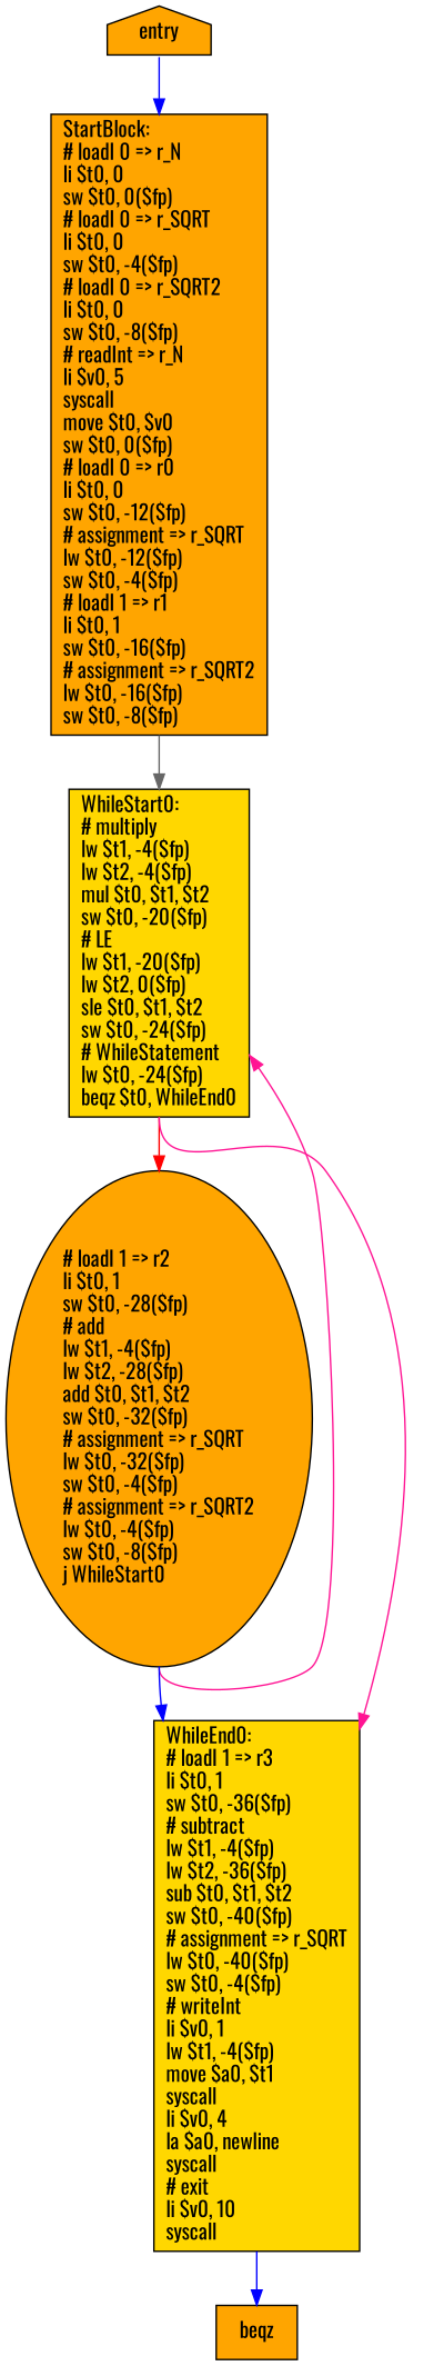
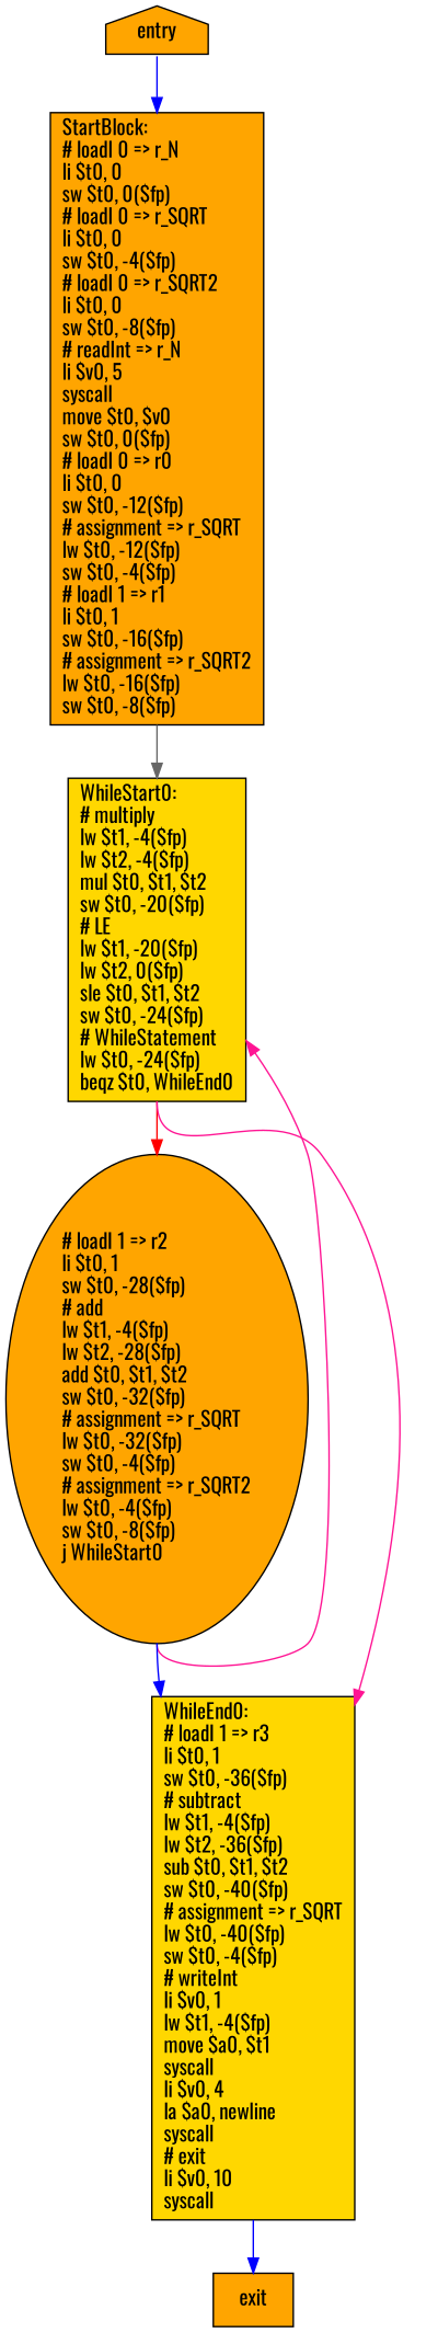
  digraph {
    fontname=Oswald
    node [fillcolor=orange shape=box style=filled fontname=Oswald]
    edge [tailport=s color=blue fontname=Oswald]
    n1 [label="StartBlock:\l# loadI 0 => r_N\lli $t0, 0\lsw $t0, 0($fp)\l# loadI 0 => r_SQRT\lli $t0, 0\lsw $t0, -4($fp)\l# loadI 0 => r_SQRT2\lli $t0, 0\lsw $t0, -8($fp)\l# readInt => r_N\lli $v0, 5\lsyscall\lmove $t0, $v0\lsw $t0, 0($fp)\l# loadI 0 => r0\lli $t0, 0\lsw $t0, -12($fp)\l# assignment => r_SQRT\llw $t0, -12($fp)\lsw $t0, -4($fp)\l# loadI 1 => r1\lli $t0, 1\lsw $t0, -16($fp)\l# assignment => r_SQRT2\llw $t0, -16($fp)\lsw $t0, -8($fp)\l"]
    n2 [fillcolor=gold label="WhileStart0:\l# multiply\llw $t1, -4($fp)\llw $t2, -4($fp)\lmul $t0, $t1, $t2\lsw $t0, -20($fp)\l# LE\llw $t1, -20($fp)\llw $t2, 0($fp)\lsle $t0, $t1, $t2\lsw $t0, -24($fp)\l# WhileStatement\llw $t0, -24($fp)\lbeqz $t0, WhileEnd0\l"]
    n3 [label="# loadI 1 => r2\lli $t0, 1\lsw $t0, -28($fp)\l# add\llw $t1, -4($fp)\llw $t2, -28($fp)\ladd $t0, $t1, $t2\lsw $t0, -32($fp)\l# assignment => r_SQRT\llw $t0, -32($fp)\lsw $t0, -4($fp)\l# assignment => r_SQRT2\llw $t0, -4($fp)\lsw $t0, -8($fp)\lj WhileStart0\l" shape=ellipse]
    n4 [fillcolor=gold label="WhileEnd0:\l# loadI 1 => r3\lli $t0, 1\lsw $t0, -36($fp)\l# subtract\llw $t1, -4($fp)\llw $t2, -36($fp)\lsub $t0, $t1, $t2\lsw $t0, -40($fp)\l# assignment => r_SQRT\llw $t0, -40($fp)\lsw $t0, -4($fp)\l# writeInt\lli $v0, 1\llw $t1, -4($fp)\lmove $a0, $t1\lsyscall\lli $v0, 4\lla $a0, newline\lsyscall\l# exit\lli $v0, 10\lsyscall\l"]
-   exit [label=beqz]
+   exit
    entry [shape=house]
    n1 -> n2 [color=gray40]
    n2 -> n3 [color=red]
    n2 -> n4 [color=deeppink]
    n3 -> n2 [color=deeppink]
    n3 -> n4
    n4 -> exit
    entry -> n1
  }
